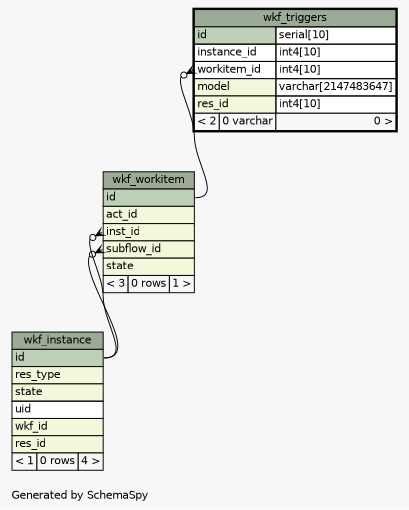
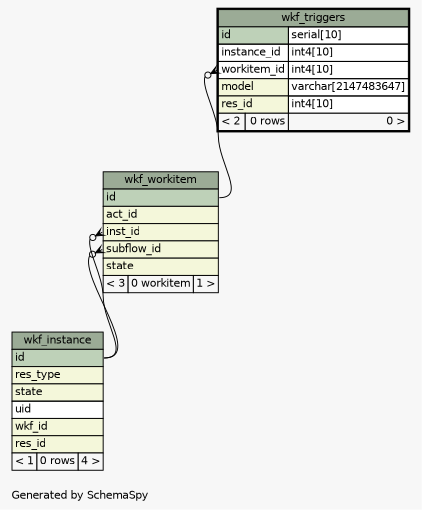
  digraph {
    bgcolor="#f7f7f7"
    fontname=Helvetica
    fontsize=11
    label="\nGenerated by SchemaSpy"
    labeljust=l
    nodesep=0.18
    rankdir=TB
    ranksep=0.46
    node [fontname=Helvetica fontsize=11 shape=plaintext]
    edge [arrowhead=none arrowsize=0.8 arrowtail=crowodot dir=back headport="id:e"]
-   n1 [label=<     <TABLE BORDER="2" CELLBORDER="1" CELLSPACING="0" BGCOLOR="#ffffff">       <TR><TD COLSPAN="3" BGCOLOR="#9bab96" ALIGN="CENTER">wkf_triggers</TD></TR>       <TR><TD PORT="id" COLSPAN="2" BGCOLOR="#bed1b8" ALIGN="LEFT">id</TD><TD PORT="id.type" ALIGN="LEFT">serial[10]</TD></TR>       <TR><TD PORT="instance_id" COLSPAN="2" ALIGN="LEFT">instance_id</TD><TD PORT="instance_id.type" ALIGN="LEFT">int4[10]</TD></TR>       <TR><TD PORT="workitem_id" COLSPAN="2" ALIGN="LEFT">workitem_id</TD><TD PORT="workitem_id.type" ALIGN="LEFT">int4[10]</TD></TR>       <TR><TD PORT="model" COLSPAN="2" BGCOLOR="#f4f7da" ALIGN="LEFT">model</TD><TD PORT="model.type" ALIGN="LEFT">varchar[2147483647]</TD></TR>       <TR><TD PORT="res_id" COLSPAN="2" BGCOLOR="#f4f7da" ALIGN="LEFT">res_id</TD><TD PORT="res_id.type" ALIGN="LEFT">int4[10]</TD></TR>       <TR><TD ALIGN="LEFT" BGCOLOR="#f7f7f7">&lt; 2</TD><TD ALIGN="RIGHT" BGCOLOR="#f7f7f7">0 varchar</TD><TD ALIGN="RIGHT" BGCOLOR="#f7f7f7">0 &gt;</TD></TR>     </TABLE>>]
-   n2 [label=<     <TABLE BORDER="0" CELLBORDER="1" CELLSPACING="0" BGCOLOR="#ffffff">       <TR><TD COLSPAN="3" BGCOLOR="#9bab96" ALIGN="CENTER">wkf_workitem</TD></TR>       <TR><TD PORT="id" COLSPAN="3" BGCOLOR="#bed1b8" ALIGN="LEFT">id</TD></TR>       <TR><TD PORT="act_id" COLSPAN="3" BGCOLOR="#f4f7da" ALIGN="LEFT">act_id</TD></TR>       <TR><TD PORT="inst_id" COLSPAN="3" BGCOLOR="#f4f7da" ALIGN="LEFT">inst_id</TD></TR>       <TR><TD PORT="subflow_id" COLSPAN="3" BGCOLOR="#f4f7da" ALIGN="LEFT">subflow_id</TD></TR>       <TR><TD PORT="state" COLSPAN="3" BGCOLOR="#f4f7da" ALIGN="LEFT">state</TD></TR>       <TR><TD ALIGN="LEFT" BGCOLOR="#f7f7f7">&lt; 3</TD><TD ALIGN="RIGHT" BGCOLOR="#f7f7f7">0 rows</TD><TD ALIGN="RIGHT" BGCOLOR="#f7f7f7">1 &gt;</TD></TR>     </TABLE>>]
+   n1 [label=<     <TABLE BORDER="2" CELLBORDER="1" CELLSPACING="0" BGCOLOR="#ffffff">       <TR><TD COLSPAN="3" BGCOLOR="#9bab96" ALIGN="CENTER">wkf_triggers</TD></TR>       <TR><TD PORT="id" COLSPAN="2" BGCOLOR="#bed1b8" ALIGN="LEFT">id</TD><TD PORT="id.type" ALIGN="LEFT">serial[10]</TD></TR>       <TR><TD PORT="instance_id" COLSPAN="2" ALIGN="LEFT">instance_id</TD><TD PORT="instance_id.type" ALIGN="LEFT">int4[10]</TD></TR>       <TR><TD PORT="workitem_id" COLSPAN="2" ALIGN="LEFT">workitem_id</TD><TD PORT="workitem_id.type" ALIGN="LEFT">int4[10]</TD></TR>       <TR><TD PORT="model" COLSPAN="2" BGCOLOR="#f4f7da" ALIGN="LEFT">model</TD><TD PORT="model.type" ALIGN="LEFT">varchar[2147483647]</TD></TR>       <TR><TD PORT="res_id" COLSPAN="2" BGCOLOR="#f4f7da" ALIGN="LEFT">res_id</TD><TD PORT="res_id.type" ALIGN="LEFT">int4[10]</TD></TR>       <TR><TD ALIGN="LEFT" BGCOLOR="#f7f7f7">&lt; 2</TD><TD ALIGN="RIGHT" BGCOLOR="#f7f7f7">0 rows</TD><TD ALIGN="RIGHT" BGCOLOR="#f7f7f7">0 &gt;</TD></TR>     </TABLE>>]
+   n2 [label=<     <TABLE BORDER="0" CELLBORDER="1" CELLSPACING="0" BGCOLOR="#ffffff">       <TR><TD COLSPAN="3" BGCOLOR="#9bab96" ALIGN="CENTER">wkf_workitem</TD></TR>       <TR><TD PORT="id" COLSPAN="3" BGCOLOR="#bed1b8" ALIGN="LEFT">id</TD></TR>       <TR><TD PORT="act_id" COLSPAN="3" BGCOLOR="#f4f7da" ALIGN="LEFT">act_id</TD></TR>       <TR><TD PORT="inst_id" COLSPAN="3" BGCOLOR="#f4f7da" ALIGN="LEFT">inst_id</TD></TR>       <TR><TD PORT="subflow_id" COLSPAN="3" BGCOLOR="#f4f7da" ALIGN="LEFT">subflow_id</TD></TR>       <TR><TD PORT="state" COLSPAN="3" BGCOLOR="#f4f7da" ALIGN="LEFT">state</TD></TR>       <TR><TD ALIGN="LEFT" BGCOLOR="#f7f7f7">&lt; 3</TD><TD ALIGN="RIGHT" BGCOLOR="#f7f7f7">0 workitem</TD><TD ALIGN="RIGHT" BGCOLOR="#f7f7f7">1 &gt;</TD></TR>     </TABLE>>]
    n3 [label=<     <TABLE BORDER="0" CELLBORDER="1" CELLSPACING="0" BGCOLOR="#ffffff">       <TR><TD COLSPAN="3" BGCOLOR="#9bab96" ALIGN="CENTER">wkf_instance</TD></TR>       <TR><TD PORT="id" COLSPAN="3" BGCOLOR="#bed1b8" ALIGN="LEFT">id</TD></TR>       <TR><TD PORT="res_type" COLSPAN="3" BGCOLOR="#f4f7da" ALIGN="LEFT">res_type</TD></TR>       <TR><TD PORT="state" COLSPAN="3" BGCOLOR="#f4f7da" ALIGN="LEFT">state</TD></TR>       <TR><TD PORT="uid" COLSPAN="3" ALIGN="LEFT">uid</TD></TR>       <TR><TD PORT="wkf_id" COLSPAN="3" BGCOLOR="#f4f7da" ALIGN="LEFT">wkf_id</TD></TR>       <TR><TD PORT="res_id" COLSPAN="3" BGCOLOR="#f4f7da" ALIGN="LEFT">res_id</TD></TR>       <TR><TD ALIGN="LEFT" BGCOLOR="#f7f7f7">&lt; 1</TD><TD ALIGN="RIGHT" BGCOLOR="#f7f7f7">0 rows</TD><TD ALIGN="RIGHT" BGCOLOR="#f7f7f7">4 &gt;</TD></TR>     </TABLE>>]
    n1 -> n2 [tailport="workitem_id:w"]
    n2 -> n3 [tailport="inst_id:w"]
    n2 -> n3 [tailport="subflow_id:w"]
  }
